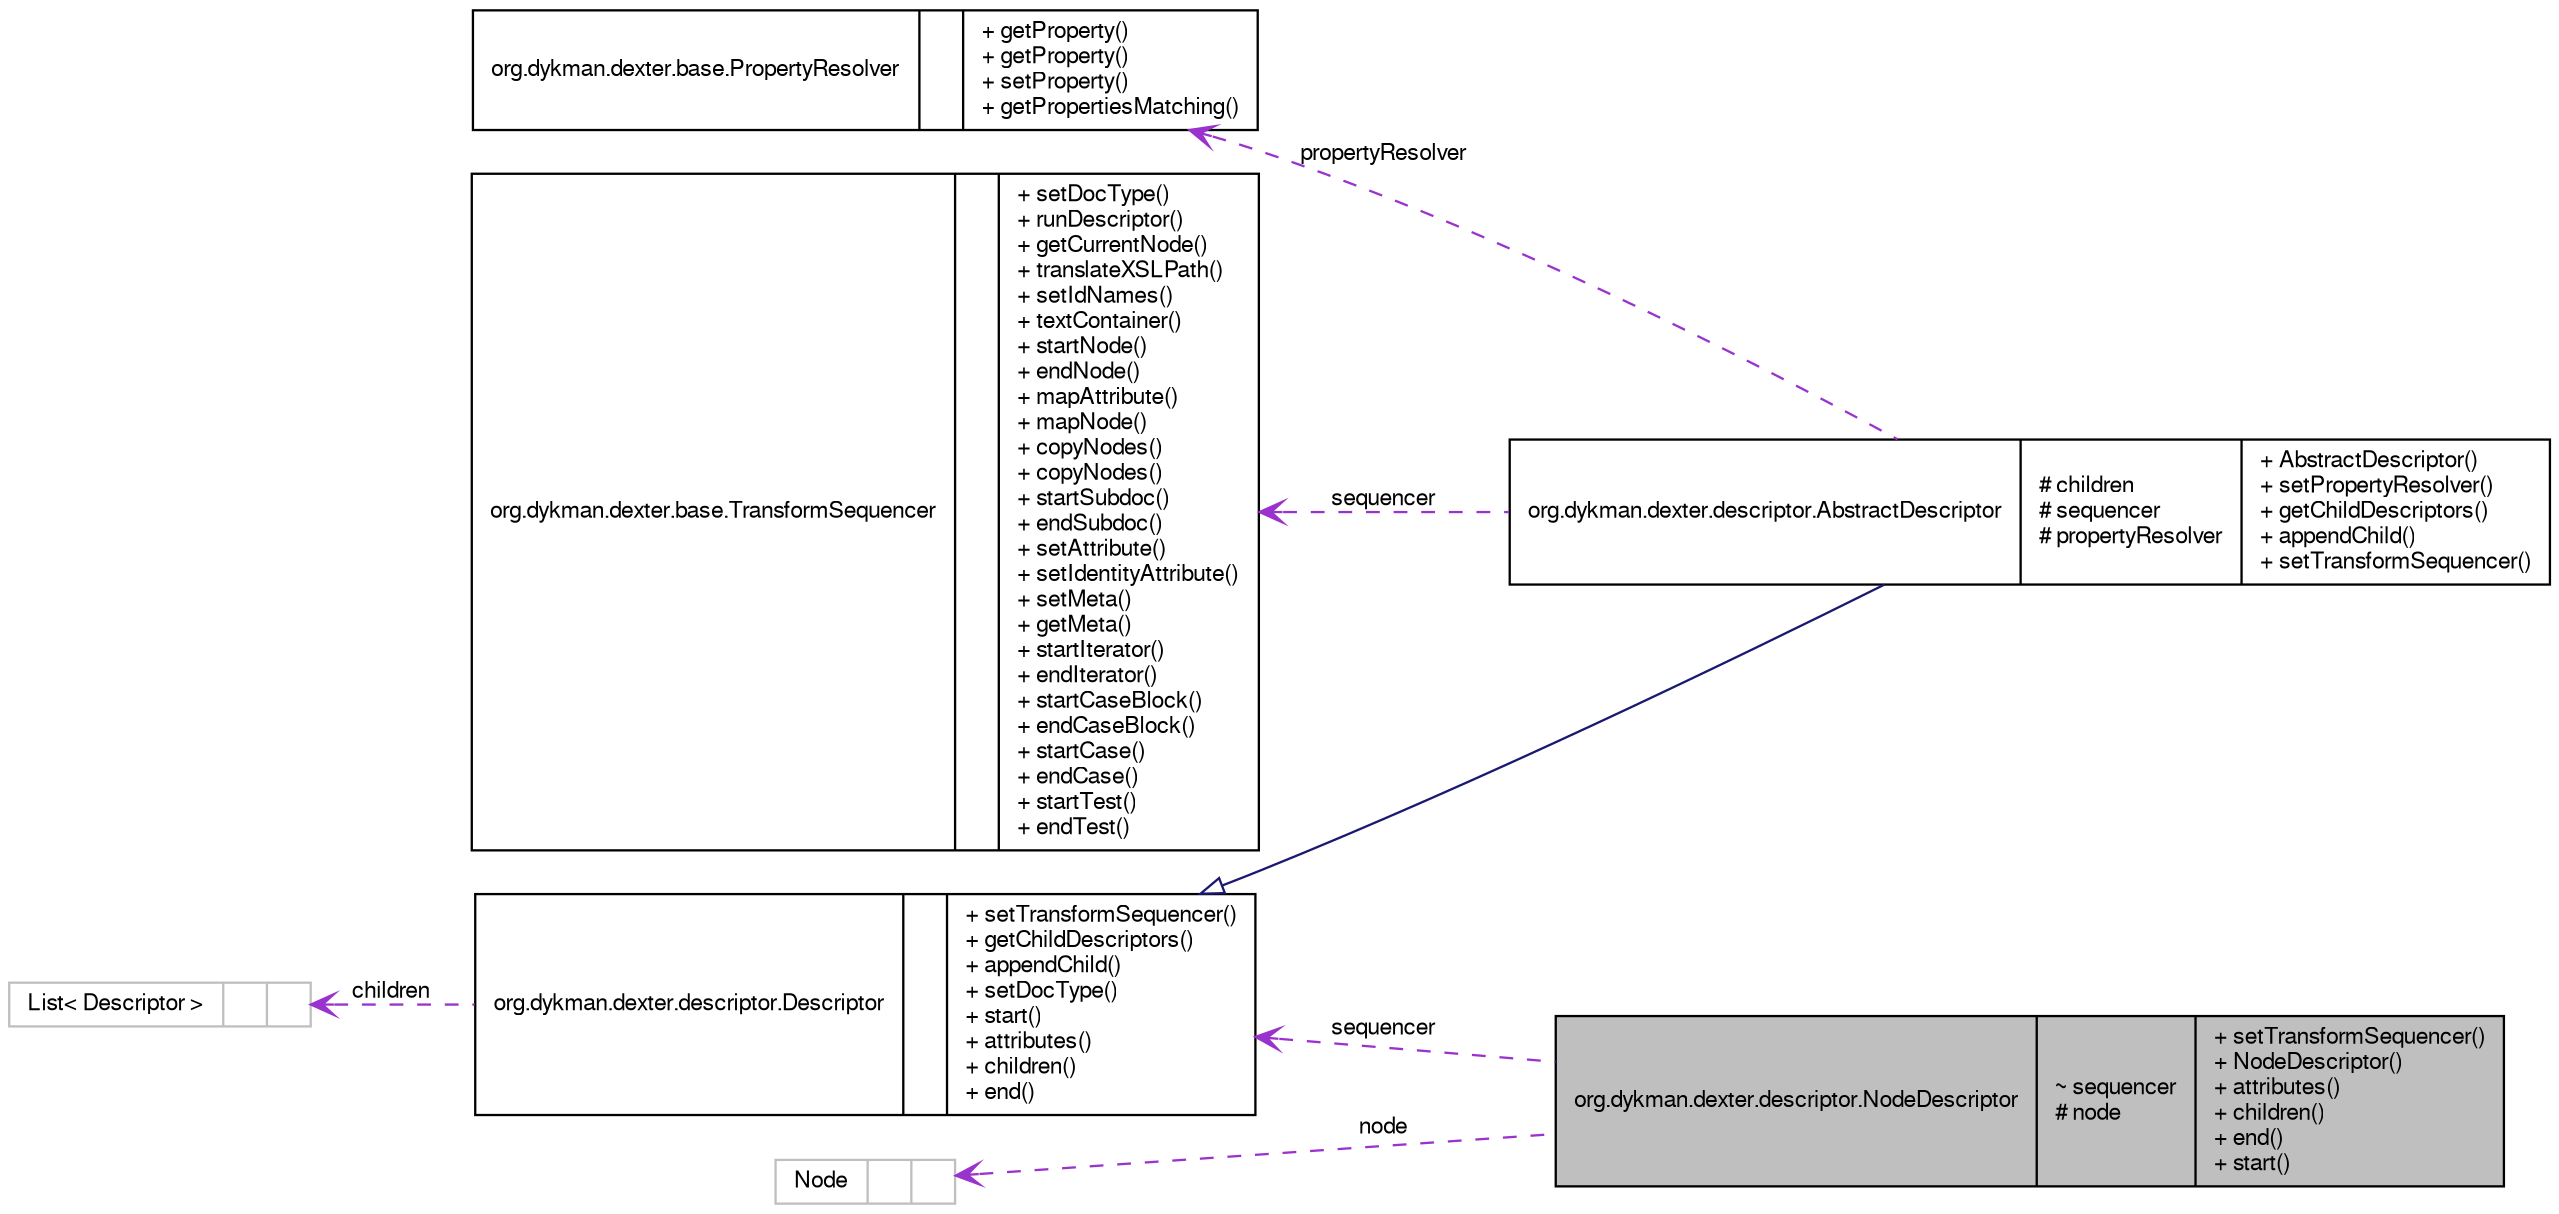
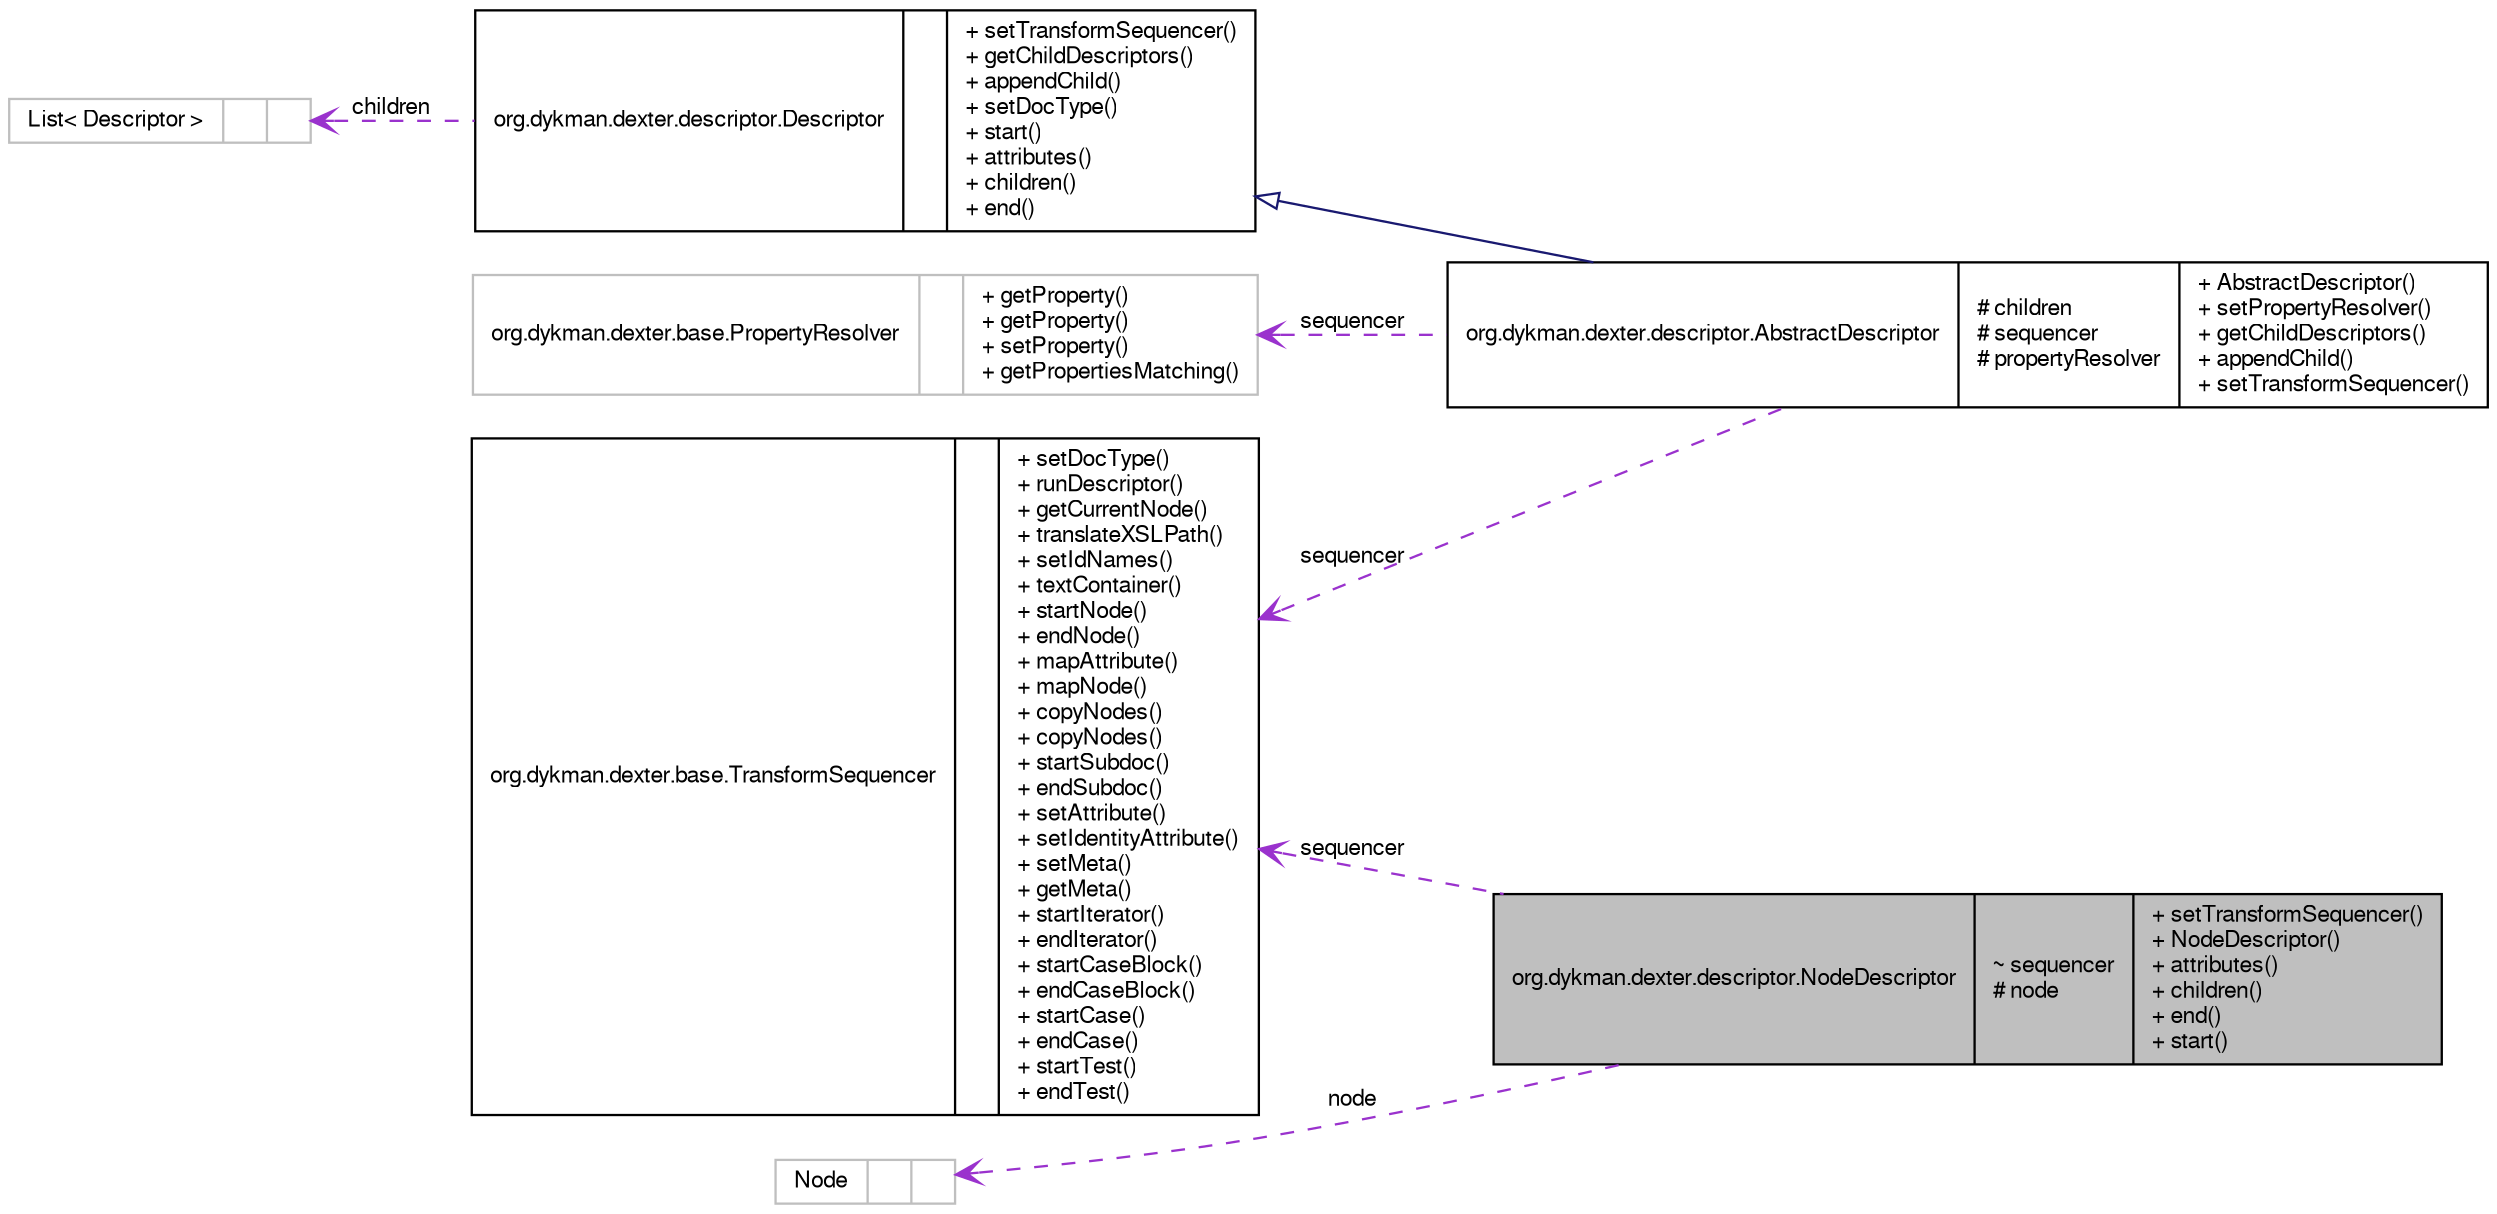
  digraph {
    rankdir=LR
    node [color=black fontname=FreeSans fontsize=10 shape=record]
    edge [arrowtail=open color=darkorchid3 dir=back fontname=FreeSans fontsize=10 labelfontname=FreeSans labelfontsize=10 style=dashed]
    n1 [fillcolor=grey75 fontcolor=black height=0.2 label="{org.dykman.dexter.descriptor.NodeDescriptor\n|~ sequencer\l# node\l|+ setTransformSequencer()\l+ NodeDescriptor()\l+ attributes()\l+ children()\l+ end()\l+ start()\l}" style=filled width=0.4]
    n2 [height=0.2 label="{org.dykman.dexter.descriptor.AbstractDescriptor\n|# children\l# sequencer\l# propertyResolver\l|+ AbstractDescriptor()\l+ setPropertyResolver()\l+ getChildDescriptors()\l+ appendChild()\l+ setTransformSequencer()\l}" width=0.4]
    n3 [height=0.2 label="{org.dykman.dexter.descriptor.Descriptor\n||+ setTransformSequencer()\l+ getChildDescriptors()\l+ appendChild()\l+ setDocType()\l+ start()\l+ attributes()\l+ children()\l+ end()\l}" width=0.4]
-   n4 [height=0.2 label="{org.dykman.dexter.base.PropertyResolver\n||+ getProperty()\l+ getProperty()\l+ setProperty()\l+ getPropertiesMatching()\l}" width=0.4]
+   n4 [color=grey75 height=0.2 label="{org.dykman.dexter.base.PropertyResolver\n||+ getProperty()\l+ getProperty()\l+ setProperty()\l+ getPropertiesMatching()\l}" width=0.4]
    n5 [height=0.2 label="{org.dykman.dexter.base.TransformSequencer\n||+ setDocType()\l+ runDescriptor()\l+ getCurrentNode()\l+ translateXSLPath()\l+ setIdNames()\l+ textContainer()\l+ startNode()\l+ endNode()\l+ mapAttribute()\l+ mapNode()\l+ copyNodes()\l+ copyNodes()\l+ startSubdoc()\l+ endSubdoc()\l+ setAttribute()\l+ setIdentityAttribute()\l+ setMeta()\l+ getMeta()\l+ startIterator()\l+ endIterator()\l+ startCaseBlock()\l+ endCaseBlock()\l+ startCase()\l+ endCase()\l+ startTest()\l+ endTest()\l}" width=0.4]
    n6 [color=grey75 height=0.2 label="{List\< Descriptor \>\n||}" width=0.4]
    n7 [color=grey75 height=0.2 label="{Node\n||}" width=0.4]
    n3 -> n2 [arrowtail=empty color=midnightblue style=solid]
-   n4 -> n2 [label=propertyResolver]
-   n3 -> n1 [label=sequencer]
+   n4 -> n2 [label=sequencer]
+   n5 -> n1 [label=sequencer]
    n5 -> n2 [label=sequencer]
    n6 -> n3 [label=children]
    n7 -> n1 [label="node"]
  }
